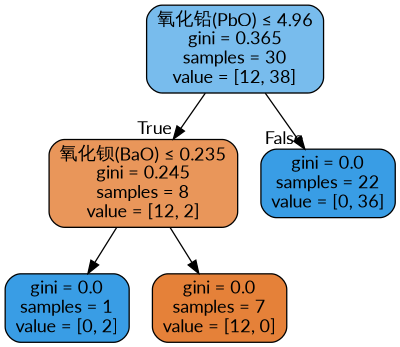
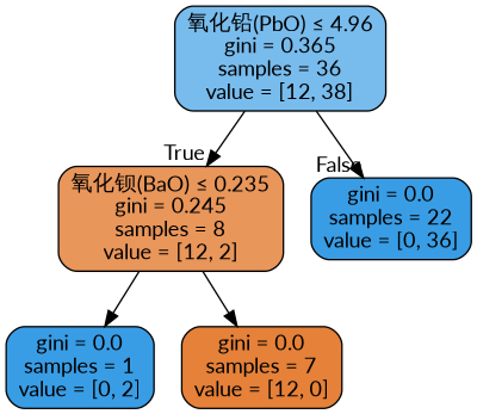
  digraph {
    fontname=Lato
    node [color=black fillcolor="#399de5" fontname=Lato shape=box style="filled, rounded"]
    edge [fontname=Lato]
-   n1 [fillcolor="#78bced" label=<氧化铅(PbO) &le; 4.96<br/>gini = 0.365<br/>samples = 30<br/>value = [12, 38]>]
+   n1 [fillcolor="#78bced" label=<氧化铅(PbO) &le; 4.96<br/>gini = 0.365<br/>samples = 36<br/>value = [12, 38]>]
    n2 [fillcolor="#e9965a" label=<氧化钡(BaO) &le; 0.235<br/>gini = 0.245<br/>samples = 8<br/>value = [12, 2]>]
    n3 [label=<gini = 0.0<br/>samples = 22<br/>value = [0, 36]>]
    n4 [label=<gini = 0.0<br/>samples = 1<br/>value = [0, 2]>]
    n5 [fillcolor="#e58139" label=<gini = 0.0<br/>samples = 7<br/>value = [12, 0]>]
    n1 -> n2 [headlabel=True labelangle=45 labeldistance=2.5]
    n1 -> n3 [headlabel=False labelangle=-45 labeldistance=2.5]
    n2 -> n4
    n2 -> n5
  }
